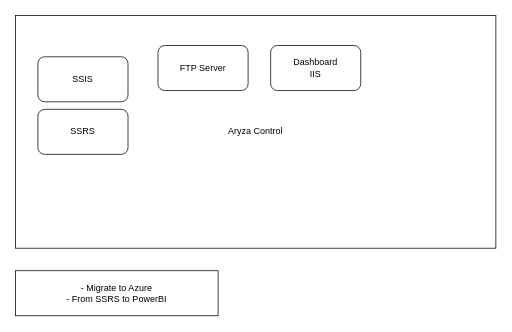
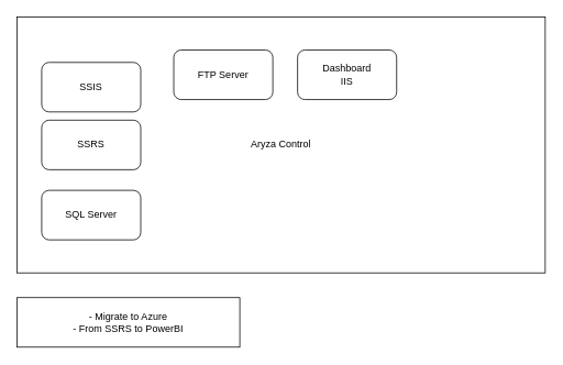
  <mxCell id="0" />
  <mxCell id="1" parent="0" />
  <mxCell id="2" value="Aryza Control" style="rounded=0;whiteSpace=wrap;html=1;align=center;" vertex="1" parent="1"><mxGeometry x="20" y="20" width="640" height="310" as="geometry" /></mxCell>
+ <mxCell id="3" value="SQL Server" style="rounded=1;whiteSpace=wrap;html=1;" vertex="1" parent="1"><mxGeometry x="50" y="230" width="120" height="60" as="geometry" /></mxCell>
  <mxCell id="4" value="SSRS" style="rounded=1;whiteSpace=wrap;html=1;" vertex="1" parent="1"><mxGeometry x="50" y="145" width="120" height="60" as="geometry" /></mxCell>
  <mxCell id="5" value="SSIS" style="rounded=1;whiteSpace=wrap;html=1;" vertex="1" parent="1"><mxGeometry x="50" y="75" width="120" height="60" as="geometry" /></mxCell>
  <mxCell id="6" value="FTP Server" style="rounded=1;whiteSpace=wrap;html=1;" vertex="1" parent="1"><mxGeometry x="210" y="60" width="120" height="60" as="geometry" /></mxCell>
  <mxCell id="7" value="Dashboard&lt;br&gt;IIS" style="rounded=1;whiteSpace=wrap;html=1;" vertex="1" parent="1"><mxGeometry x="360" y="60" width="120" height="60" as="geometry" /></mxCell>
  <mxCell id="8" value="- Migrate to Azure&lt;br&gt;- From SSRS to PowerBI" style="rounded=0;whiteSpace=wrap;html=1;" vertex="1" parent="1"><mxGeometry x="20" y="360" width="270" height="60" as="geometry" /></mxCell>
